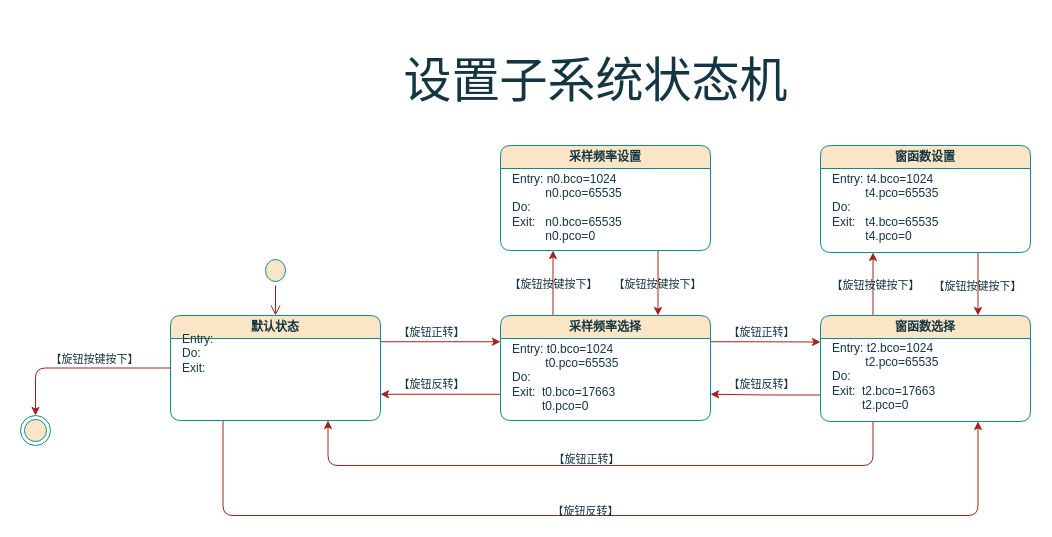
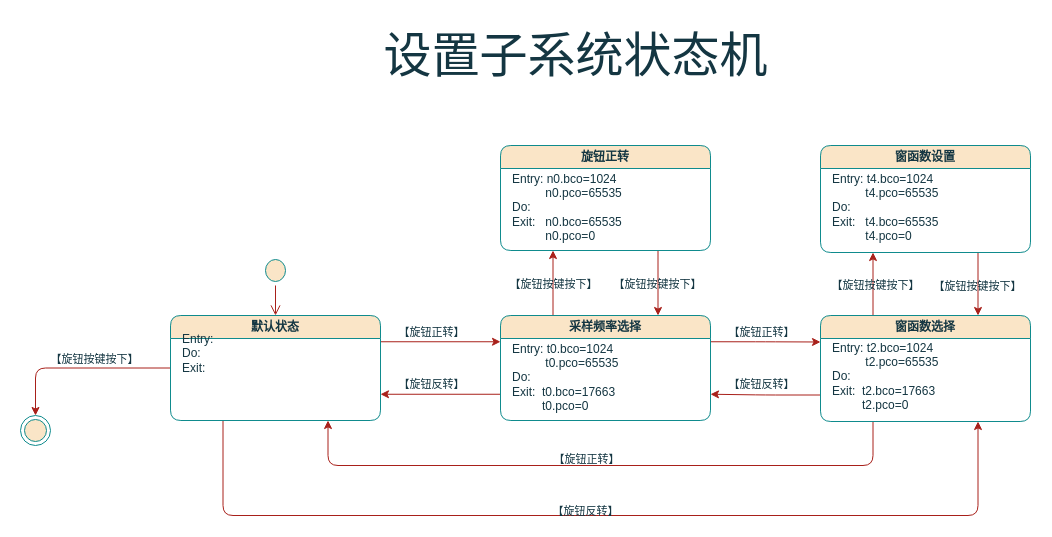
  <mxCell id="0" />
  <mxCell id="1" parent="0" />
  <mxCell id="2" style="edgeStyle=orthogonalEdgeStyle;rounded=1;orthogonalLoop=1;jettySize=auto;html=1;exitX=1;exitY=0.25;exitDx=0;exitDy=0;entryX=0;entryY=0.25;entryDx=0;entryDy=0;labelBackgroundColor=none;strokeColor=#A8201A;fontColor=default;" edge="1" parent="1" source="8" target="18"><mxGeometry relative="1" as="geometry" /></mxCell>
  <mxCell id="3" value="【旋钮正转】" style="edgeLabel;html=1;align=center;verticalAlign=middle;resizable=0;points=[];labelBackgroundColor=none;fontColor=#143642;rounded=1;" vertex="1" connectable="0" parent="2"><mxGeometry x="-0.267" y="1" relative="1" as="geometry"><mxPoint x="6" y="-9" as="offset" /></mxGeometry></mxCell>
  <mxCell id="4" style="edgeStyle=orthogonalEdgeStyle;rounded=1;orthogonalLoop=1;jettySize=auto;html=1;exitX=0.25;exitY=1;exitDx=0;exitDy=0;entryX=0.75;entryY=1;entryDx=0;entryDy=0;labelBackgroundColor=none;strokeColor=#A8201A;fontColor=default;" edge="1" parent="1" source="8" target="28"><mxGeometry relative="1" as="geometry"><Array as="points"><mxPoint x="223" y="515" /><mxPoint x="978" y="515" /></Array></mxGeometry></mxCell>
  <mxCell id="5" value="【旋钮反转】" style="edgeLabel;html=1;align=center;verticalAlign=middle;resizable=0;points=[];labelBackgroundColor=none;fontColor=#143642;rounded=1;" vertex="1" connectable="0" parent="4"><mxGeometry x="-0.031" y="-2" relative="1" as="geometry"><mxPoint y="-7" as="offset" /></mxGeometry></mxCell>
  <mxCell id="6" style="edgeStyle=orthogonalEdgeStyle;rounded=1;orthogonalLoop=1;jettySize=auto;html=1;exitX=0;exitY=0.5;exitDx=0;exitDy=0;entryX=0.5;entryY=0;entryDx=0;entryDy=0;labelBackgroundColor=none;strokeColor=#A8201A;fontColor=default;" edge="1" parent="1" source="8" target="21"><mxGeometry relative="1" as="geometry" /></mxCell>
  <mxCell id="7" value="【旋钮按键按下】" style="edgeLabel;html=1;align=center;verticalAlign=middle;resizable=0;points=[];labelBackgroundColor=none;fontColor=#143642;rounded=1;" vertex="1" connectable="0" parent="6"><mxGeometry x="-0.16" y="1" relative="1" as="geometry"><mxPoint y="-10" as="offset" /></mxGeometry></mxCell>
  <mxCell id="8" value="默认状态" style="swimlane;whiteSpace=wrap;html=1;labelBackgroundColor=none;rounded=1;fillColor=#FAE5C7;strokeColor=#0F8B8D;fontColor=#143642;" vertex="1" parent="1"><mxGeometry x="170" y="315" width="210" height="105" as="geometry" /></mxCell>
  <mxCell id="9" value="&lt;div align=&quot;left&quot;&gt;Entry: &lt;br&gt;&lt;/div&gt;&lt;div align=&quot;left&quot;&gt;Do:&amp;nbsp;&amp;nbsp;&amp;nbsp;&amp;nbsp; &lt;br&gt;&lt;/div&gt;&lt;div align=&quot;left&quot;&gt;Exit:&lt;br&gt;&lt;/div&gt;" style="text;html=1;align=left;verticalAlign=middle;resizable=0;points=[];autosize=1;strokeColor=none;fillColor=none;labelBackgroundColor=none;rounded=1;fontColor=#143642;" vertex="1" parent="8"><mxGeometry x="10" y="8" width="50" height="60" as="geometry" /></mxCell>
  <mxCell id="10" value="" style="ellipse;html=1;shape=startState;labelBackgroundColor=none;rounded=1;fillColor=#FAE5C7;strokeColor=#0F8B8D;fontColor=#143642;" vertex="1" parent="1"><mxGeometry x="261" y="255" width="28" height="30" as="geometry" /></mxCell>
  <mxCell id="11" value="" style="edgeStyle=orthogonalEdgeStyle;html=1;verticalAlign=bottom;endArrow=open;endSize=8;rounded=1;entryX=0.5;entryY=0;entryDx=0;entryDy=0;labelBackgroundColor=none;fontColor=default;strokeColor=#A8201A;" edge="1" parent="1" source="10" target="8"><mxGeometry relative="1" as="geometry"><mxPoint x="260" y="255" as="targetPoint" /></mxGeometry></mxCell>
  <mxCell id="12" style="edgeStyle=orthogonalEdgeStyle;rounded=1;orthogonalLoop=1;jettySize=auto;html=1;exitX=1;exitY=0.25;exitDx=0;exitDy=0;entryX=0;entryY=0.25;entryDx=0;entryDy=0;labelBackgroundColor=none;strokeColor=#A8201A;fontColor=default;" edge="1" parent="1" source="18" target="28"><mxGeometry relative="1" as="geometry" /></mxCell>
  <mxCell id="13" value="【旋钮正转】" style="edgeLabel;html=1;align=center;verticalAlign=middle;resizable=0;points=[];labelBackgroundColor=none;fontColor=#143642;rounded=1;" vertex="1" connectable="0" parent="12"><mxGeometry x="-0.327" y="1" relative="1" as="geometry"><mxPoint x="13" y="-9" as="offset" /></mxGeometry></mxCell>
  <mxCell id="14" style="edgeStyle=orthogonalEdgeStyle;rounded=1;orthogonalLoop=1;jettySize=auto;html=1;exitX=0;exitY=0.75;exitDx=0;exitDy=0;entryX=1;entryY=0.75;entryDx=0;entryDy=0;labelBackgroundColor=none;strokeColor=#A8201A;fontColor=default;" edge="1" parent="1" source="18" target="8"><mxGeometry relative="1" as="geometry"><mxPoint x="370" y="390" as="targetPoint" /></mxGeometry></mxCell>
  <mxCell id="15" value="【旋钮反转】" style="edgeLabel;html=1;align=center;verticalAlign=middle;resizable=0;points=[];labelBackgroundColor=none;fontColor=#143642;rounded=1;" vertex="1" connectable="0" parent="14"><mxGeometry x="0.167" y="-3" relative="1" as="geometry"><mxPoint y="-7" as="offset" /></mxGeometry></mxCell>
  <mxCell id="16" style="edgeStyle=orthogonalEdgeStyle;rounded=1;orthogonalLoop=1;jettySize=auto;html=1;exitX=0.25;exitY=0;exitDx=0;exitDy=0;labelBackgroundColor=none;strokeColor=#A8201A;fontColor=default;entryX=0.25;entryY=1;entryDx=0;entryDy=0;" edge="1" parent="1" source="18" target="32"><mxGeometry relative="1" as="geometry"><mxPoint x="550" y="270" as="targetPoint" /></mxGeometry></mxCell>
  <mxCell id="17" value="【旋钮按键按下】" style="edgeLabel;html=1;align=center;verticalAlign=middle;resizable=0;points=[];labelBackgroundColor=none;fontColor=#143642;rounded=1;" vertex="1" connectable="0" parent="16"><mxGeometry x="0.336" relative="1" as="geometry"><mxPoint y="11" as="offset" /></mxGeometry></mxCell>
  <mxCell id="18" value="采样频率选择" style="swimlane;whiteSpace=wrap;html=1;labelBackgroundColor=none;rounded=1;fillColor=#FAE5C7;strokeColor=#0F8B8D;fontColor=#143642;" vertex="1" parent="1"><mxGeometry x="500" y="315" width="210" height="105" as="geometry" /></mxCell>
  <mxCell id="19" value="&lt;div align=&quot;left&quot;&gt;Entry: t0.bco=1024&lt;/div&gt;&lt;div align=&quot;left&quot;&gt;&amp;nbsp;&amp;nbsp;&amp;nbsp;&amp;nbsp;&amp;nbsp;&amp;nbsp;&amp;nbsp;&amp;nbsp;&amp;nbsp; t0.pco=65535&lt;br&gt;&lt;/div&gt;&lt;div align=&quot;left&quot;&gt;Do:&amp;nbsp;&amp;nbsp;&amp;nbsp;&amp;nbsp; &lt;br&gt;&lt;/div&gt;&lt;div align=&quot;left&quot;&gt;Exit:&amp;nbsp; t0.bco=17663&lt;br&gt;&lt;/div&gt;&lt;div align=&quot;left&quot;&gt;&amp;nbsp;&amp;nbsp;&amp;nbsp;&amp;nbsp;&amp;nbsp;&amp;nbsp;&amp;nbsp;&amp;nbsp; t0.pco=0&lt;/div&gt;" style="text;html=1;align=left;verticalAlign=middle;resizable=0;points=[];autosize=1;strokeColor=none;fillColor=none;labelBackgroundColor=none;rounded=1;fontColor=#143642;" vertex="1" parent="18"><mxGeometry x="10" y="17" width="130" height="90" as="geometry" /></mxCell>
- <mxCell id="20" value="&lt;font style=&quot;font-size: 48px;&quot;&gt;设置子系统状态机&lt;/font&gt;" style="text;html=1;align=center;verticalAlign=middle;resizable=0;points=[];autosize=1;strokeColor=none;fillColor=none;rounded=1;labelBackgroundColor=none;fontColor=#143642;" vertex="1" parent="1"><mxGeometry x="390" y="45" width="410" height="70" as="geometry" /></mxCell>
+ <mxCell id="20" value="&lt;font style=&quot;font-size: 48px;&quot;&gt;设置子系统状态机&lt;/font&gt;" style="text;html=1;align=center;verticalAlign=middle;resizable=0;points=[];autosize=1;strokeColor=none;fillColor=none;rounded=1;labelBackgroundColor=none;fontColor=#143642;" vertex="1" parent="1"><mxGeometry x="370" y="20" width="410" height="70" as="geometry" /></mxCell>
  <mxCell id="21" value="" style="ellipse;html=1;shape=endState;labelBackgroundColor=none;fillColor=#FAE5C7;strokeColor=#0F8B8D;fontColor=#143642;rounded=1;" vertex="1" parent="1"><mxGeometry x="20" y="415" width="30" height="30" as="geometry" /></mxCell>
  <mxCell id="22" style="edgeStyle=orthogonalEdgeStyle;rounded=1;orthogonalLoop=1;jettySize=auto;html=1;exitX=0;exitY=0.75;exitDx=0;exitDy=0;entryX=1;entryY=0.75;entryDx=0;entryDy=0;labelBackgroundColor=none;strokeColor=#A8201A;fontColor=default;" edge="1" parent="1" source="28" target="18"><mxGeometry relative="1" as="geometry" /></mxCell>
  <mxCell id="23" value="【旋钮反转】" style="edgeLabel;html=1;align=center;verticalAlign=middle;resizable=0;points=[];labelBackgroundColor=none;fontColor=#143642;rounded=1;" vertex="1" connectable="0" parent="22"><mxGeometry x="0.273" y="-2" relative="1" as="geometry"><mxPoint x="10" y="-8" as="offset" /></mxGeometry></mxCell>
  <mxCell id="24" style="edgeStyle=orthogonalEdgeStyle;rounded=1;orthogonalLoop=1;jettySize=auto;html=1;exitX=0.25;exitY=0;exitDx=0;exitDy=0;entryX=0.25;entryY=1;entryDx=0;entryDy=0;labelBackgroundColor=none;strokeColor=#A8201A;fontColor=default;" edge="1" parent="1" source="28" target="36"><mxGeometry relative="1" as="geometry" /></mxCell>
  <mxCell id="25" value="【旋钮按键按下】" style="edgeLabel;html=1;align=center;verticalAlign=middle;resizable=0;points=[];labelBackgroundColor=none;fontColor=#143642;rounded=1;" vertex="1" connectable="0" parent="24"><mxGeometry x="0.321" y="-2" relative="1" as="geometry"><mxPoint y="11" as="offset" /></mxGeometry></mxCell>
  <mxCell id="26" style="edgeStyle=orthogonalEdgeStyle;rounded=1;orthogonalLoop=1;jettySize=auto;html=1;exitX=0.25;exitY=1;exitDx=0;exitDy=0;entryX=0.75;entryY=1;entryDx=0;entryDy=0;labelBackgroundColor=none;strokeColor=#A8201A;fontColor=default;" edge="1" parent="1" source="28" target="8"><mxGeometry relative="1" as="geometry"><Array as="points"><mxPoint x="873" y="465" /><mxPoint x="328" y="465" /></Array></mxGeometry></mxCell>
  <mxCell id="27" value="【旋钮正转】" style="edgeLabel;html=1;align=center;verticalAlign=middle;resizable=0;points=[];labelBackgroundColor=none;fontColor=#143642;rounded=1;" vertex="1" connectable="0" parent="26"><mxGeometry x="0.14" relative="1" as="geometry"><mxPoint x="30" y="-7" as="offset" /></mxGeometry></mxCell>
  <mxCell id="28" value="窗函数选择" style="swimlane;whiteSpace=wrap;html=1;labelBackgroundColor=none;rounded=1;fillColor=#FAE5C7;strokeColor=#0F8B8D;fontColor=#143642;" vertex="1" parent="1"><mxGeometry x="820" y="315" width="210" height="106" as="geometry" /></mxCell>
  <mxCell id="29" value="&lt;div align=&quot;left&quot;&gt;Entry: t2.bco=1024&lt;/div&gt;&lt;div align=&quot;left&quot;&gt;&amp;nbsp;&amp;nbsp;&amp;nbsp;&amp;nbsp;&amp;nbsp;&amp;nbsp;&amp;nbsp;&amp;nbsp;&amp;nbsp; t2.pco=65535&lt;br&gt;&lt;/div&gt;&lt;div align=&quot;left&quot;&gt;Do:&amp;nbsp;&amp;nbsp;&amp;nbsp;&amp;nbsp; &lt;br&gt;&lt;/div&gt;&lt;div align=&quot;left&quot;&gt;Exit:&amp;nbsp; t2.bco=17663&lt;br&gt;&lt;/div&gt;&lt;div align=&quot;left&quot;&gt;&amp;nbsp;&amp;nbsp;&amp;nbsp;&amp;nbsp;&amp;nbsp;&amp;nbsp;&amp;nbsp;&amp;nbsp; t2.pco=0&lt;/div&gt;" style="text;html=1;align=left;verticalAlign=middle;resizable=0;points=[];autosize=1;strokeColor=none;fillColor=none;labelBackgroundColor=none;rounded=1;fontColor=#143642;" vertex="1" parent="28"><mxGeometry x="10" y="16" width="130" height="90" as="geometry" /></mxCell>
  <mxCell id="30" style="edgeStyle=orthogonalEdgeStyle;rounded=1;orthogonalLoop=1;jettySize=auto;html=1;exitX=0.75;exitY=1;exitDx=0;exitDy=0;entryX=0.75;entryY=0;entryDx=0;entryDy=0;labelBackgroundColor=none;strokeColor=#A8201A;fontColor=default;" edge="1" parent="1" source="32" target="18"><mxGeometry relative="1" as="geometry" /></mxCell>
  <mxCell id="31" value="【旋钮按键按下】" style="edgeLabel;html=1;align=center;verticalAlign=middle;resizable=0;points=[];labelBackgroundColor=none;fontColor=#143642;rounded=1;" vertex="1" connectable="0" parent="30"><mxGeometry x="-0.233" y="-1" relative="1" as="geometry"><mxPoint y="8" as="offset" /></mxGeometry></mxCell>
- <mxCell id="32" value="采样频率设置" style="swimlane;whiteSpace=wrap;html=1;labelBackgroundColor=none;rounded=1;fillColor=#FAE5C7;strokeColor=#0F8B8D;fontColor=#143642;" vertex="1" parent="1"><mxGeometry x="500" y="145" width="210" height="105" as="geometry" /></mxCell>
+ <mxCell id="32" value="旋钮正转" style="swimlane;whiteSpace=wrap;html=1;labelBackgroundColor=none;rounded=1;fillColor=#FAE5C7;strokeColor=#0F8B8D;fontColor=#143642;" vertex="1" parent="1"><mxGeometry x="500" y="145" width="210" height="105" as="geometry" /></mxCell>
  <mxCell id="33" value="&lt;div align=&quot;left&quot;&gt;Entry: n0.bco=1024&lt;/div&gt;&lt;div align=&quot;left&quot;&gt;&amp;nbsp;&amp;nbsp;&amp;nbsp;&amp;nbsp;&amp;nbsp;&amp;nbsp;&amp;nbsp;&amp;nbsp;&amp;nbsp; n0.pco=65535&lt;br&gt;&lt;/div&gt;&lt;div align=&quot;left&quot;&gt;Do:&amp;nbsp;&amp;nbsp;&amp;nbsp;&amp;nbsp; &lt;br&gt;&lt;/div&gt;&lt;div align=&quot;left&quot;&gt;Exit:&amp;nbsp;&amp;nbsp; n0.bco=65535&lt;/div&gt;&lt;div align=&quot;left&quot;&gt;&amp;nbsp;&amp;nbsp;&amp;nbsp;&amp;nbsp;&amp;nbsp;&amp;nbsp;&amp;nbsp;&amp;nbsp;&amp;nbsp; n0.pco=0&lt;/div&gt;" style="text;html=1;align=left;verticalAlign=middle;resizable=0;points=[];autosize=1;strokeColor=none;fillColor=none;labelBackgroundColor=none;rounded=1;fontColor=#143642;" vertex="1" parent="32"><mxGeometry x="10" y="17" width="130" height="90" as="geometry" /></mxCell>
  <mxCell id="34" style="edgeStyle=orthogonalEdgeStyle;rounded=1;orthogonalLoop=1;jettySize=auto;html=1;exitX=0.75;exitY=1;exitDx=0;exitDy=0;entryX=0.75;entryY=0;entryDx=0;entryDy=0;labelBackgroundColor=none;strokeColor=#A8201A;fontColor=default;" edge="1" parent="1" source="36" target="28"><mxGeometry relative="1" as="geometry" /></mxCell>
  <mxCell id="35" value="【旋钮按键按下】" style="edgeLabel;html=1;align=center;verticalAlign=middle;resizable=0;points=[];labelBackgroundColor=none;fontColor=#143642;rounded=1;" vertex="1" connectable="0" parent="34"><mxGeometry x="-0.203" y="-1" relative="1" as="geometry"><mxPoint y="8" as="offset" /></mxGeometry></mxCell>
  <mxCell id="36" value="&lt;div&gt;窗函数设置&lt;/div&gt;" style="swimlane;whiteSpace=wrap;html=1;labelBackgroundColor=none;rounded=1;fillColor=#FAE5C7;strokeColor=#0F8B8D;fontColor=#143642;" vertex="1" parent="1"><mxGeometry x="820" y="145" width="210" height="107" as="geometry" /></mxCell>
  <mxCell id="37" value="&lt;div align=&quot;left&quot;&gt;Entry: t4.bco=1024&lt;/div&gt;&lt;div align=&quot;left&quot;&gt;&amp;nbsp;&amp;nbsp;&amp;nbsp;&amp;nbsp;&amp;nbsp;&amp;nbsp;&amp;nbsp;&amp;nbsp;&amp;nbsp; t4.pco=65535&lt;br&gt;&lt;/div&gt;&lt;div align=&quot;left&quot;&gt;Do:&amp;nbsp;&amp;nbsp;&amp;nbsp;&amp;nbsp; &lt;br&gt;&lt;/div&gt;&lt;div align=&quot;left&quot;&gt;Exit:&amp;nbsp;&amp;nbsp; t4.bco=65535&lt;/div&gt;&lt;div align=&quot;left&quot;&gt;&amp;nbsp;&amp;nbsp;&amp;nbsp;&amp;nbsp;&amp;nbsp;&amp;nbsp;&amp;nbsp;&amp;nbsp;&amp;nbsp; t4.pco=0&lt;/div&gt;" style="text;html=1;align=left;verticalAlign=middle;resizable=0;points=[];autosize=1;strokeColor=none;fillColor=none;labelBackgroundColor=none;rounded=1;fontColor=#143642;" vertex="1" parent="36"><mxGeometry x="10" y="17" width="130" height="90" as="geometry" /></mxCell>
